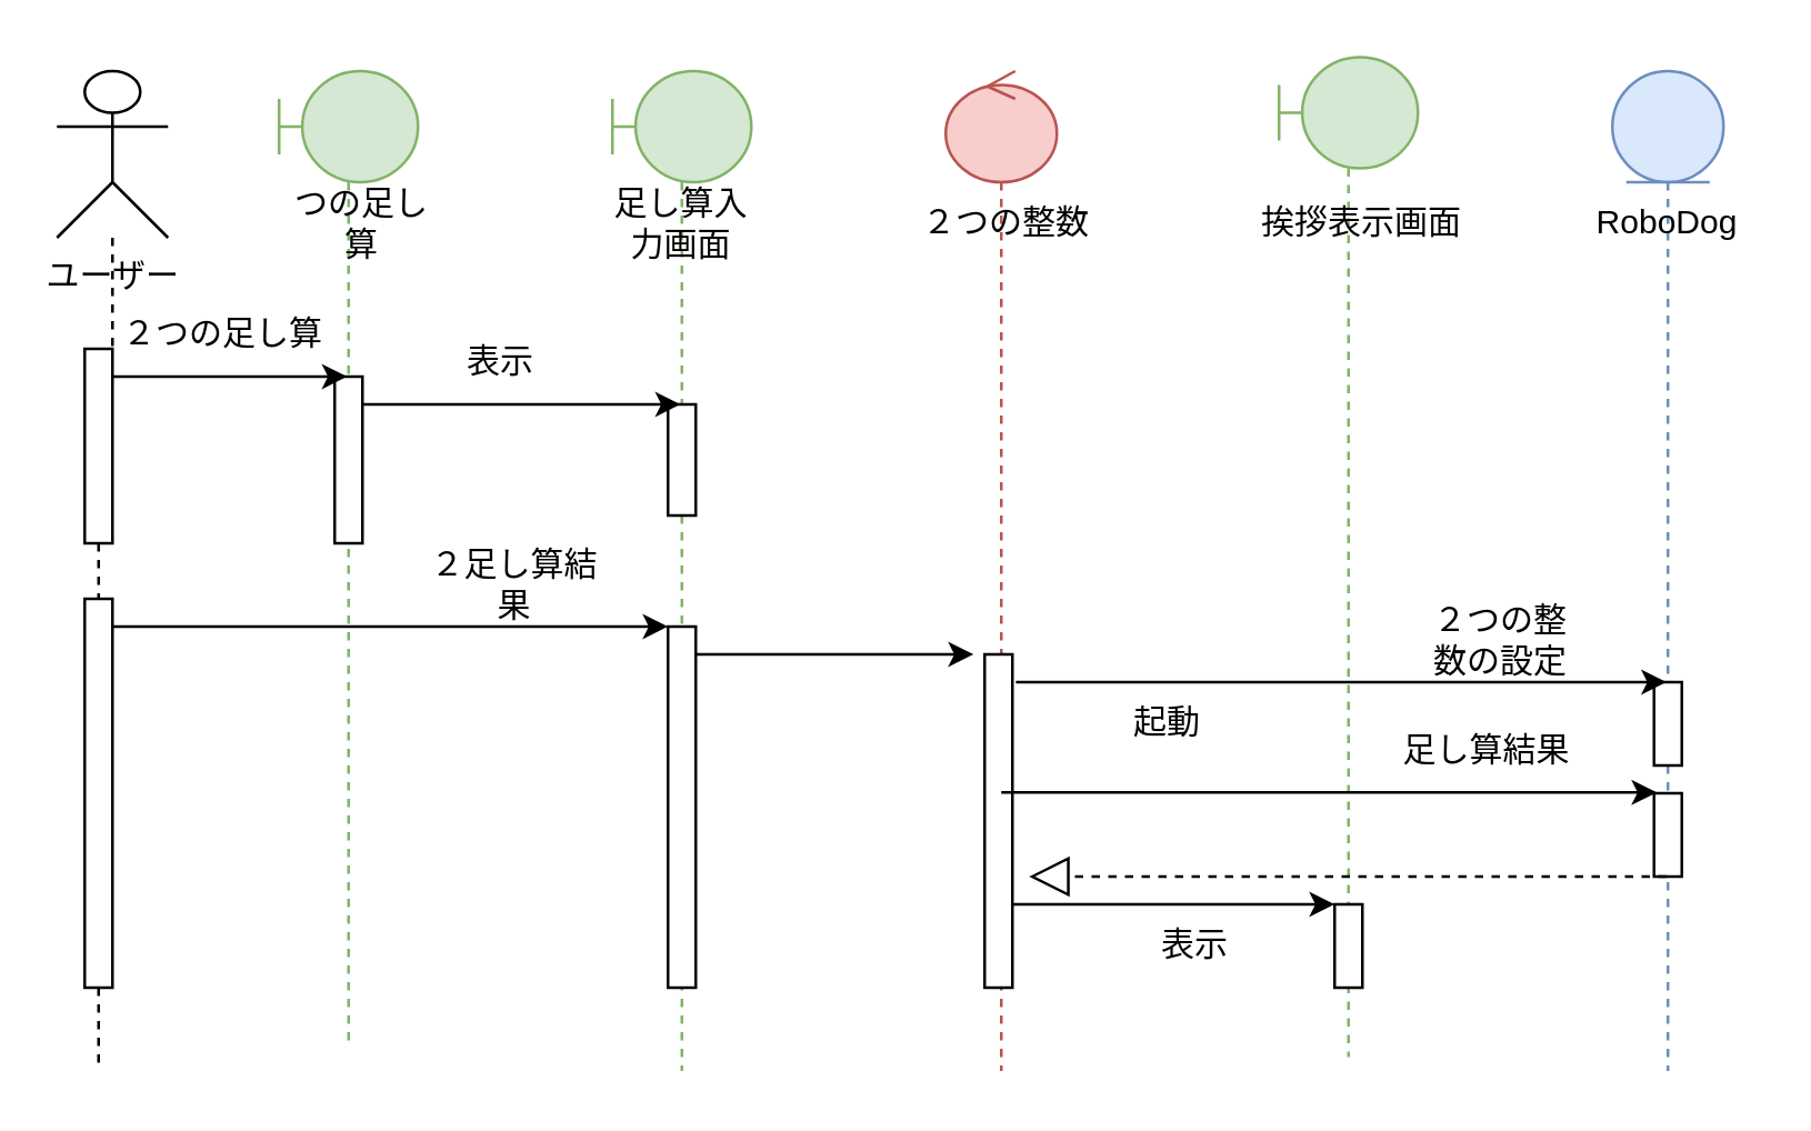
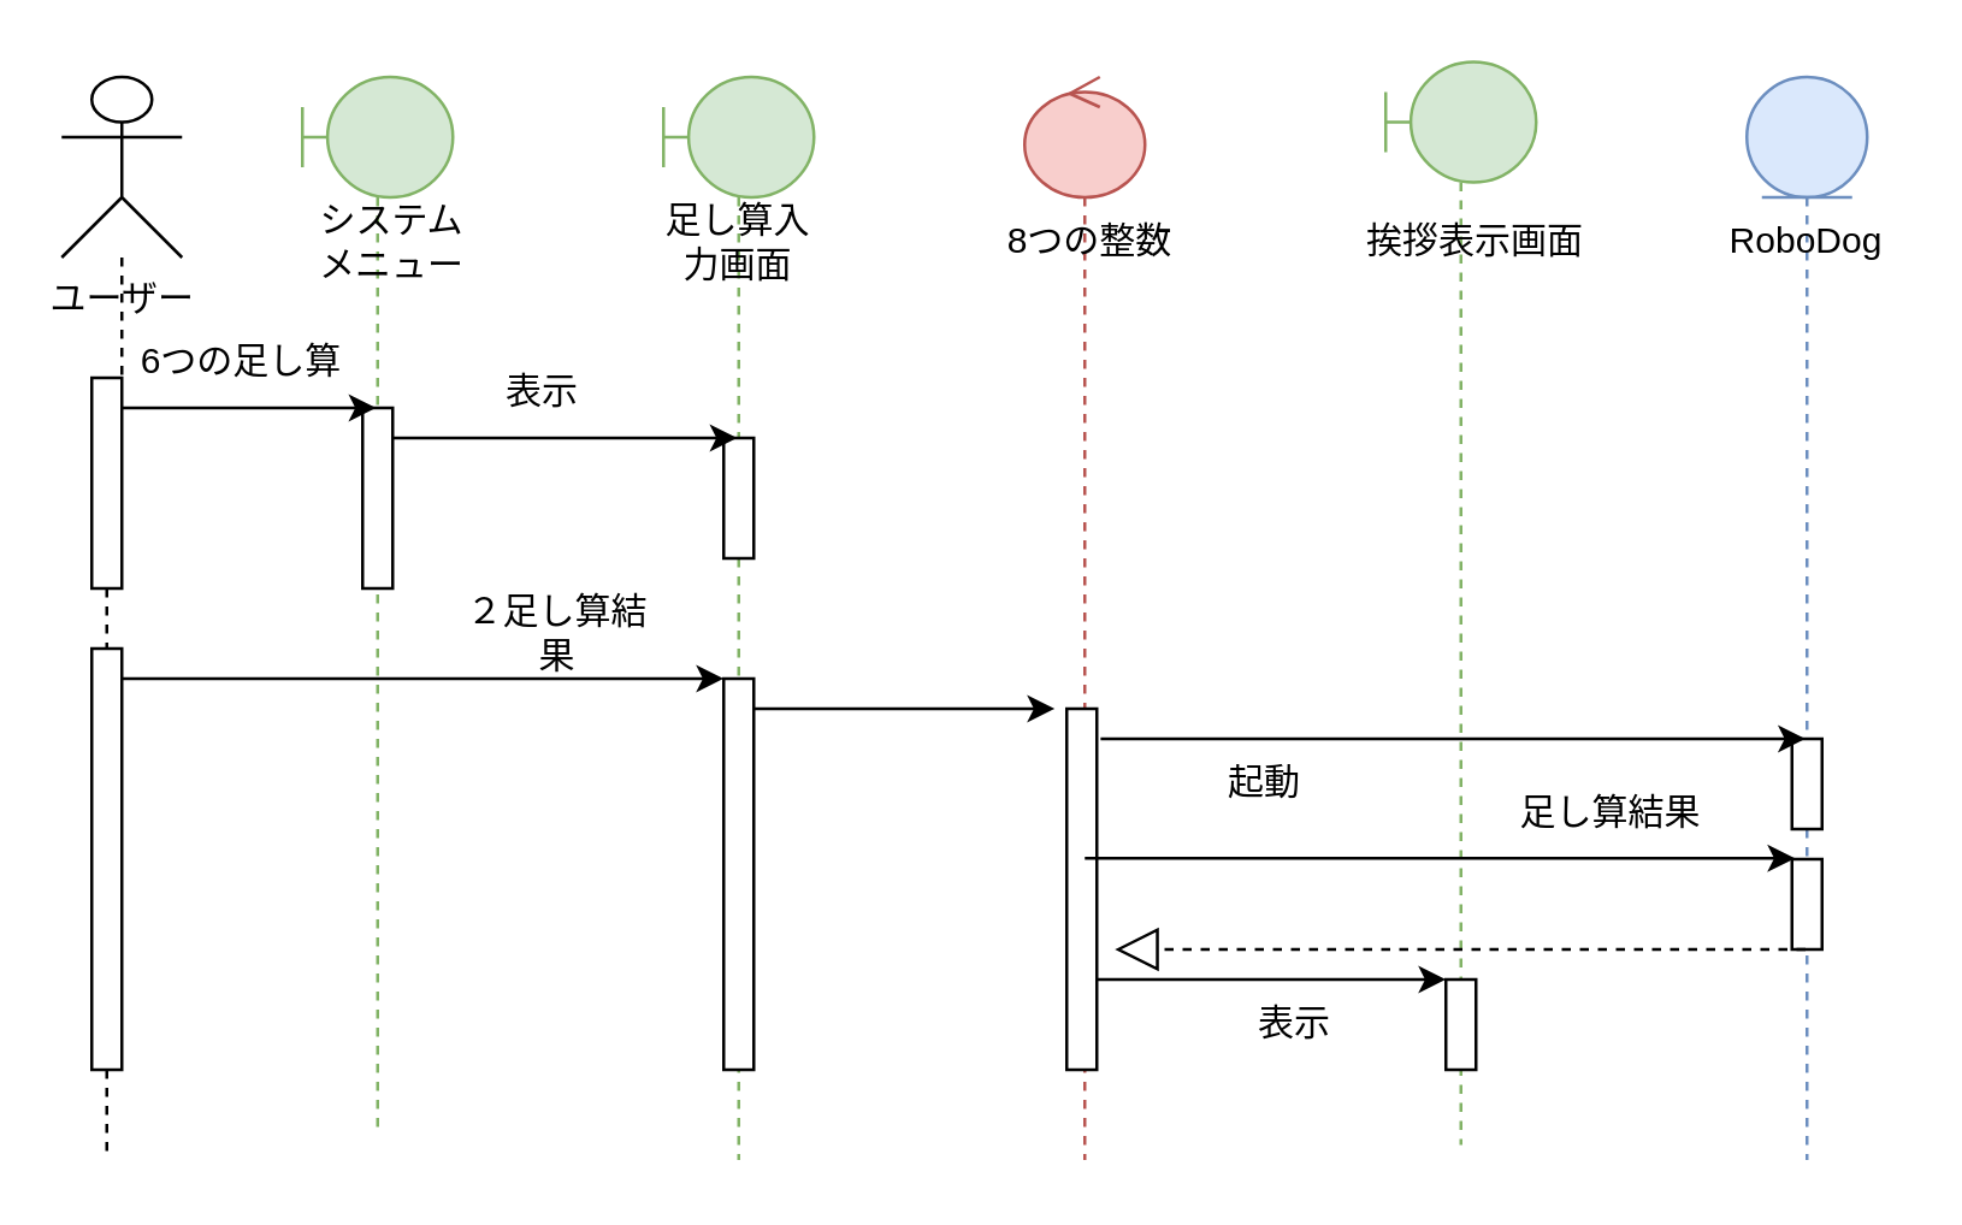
  <mxCell id="0" />
  <mxCell id="1" parent="0" />
  <mxCell id="2" value="ユーザー" style="shape=umlActor;verticalLabelPosition=bottom;verticalAlign=top;html=1;outlineConnect=0;" vertex="1" parent="1"><mxGeometry x="20" y="25" width="40" height="60" as="geometry" /></mxCell>
  <mxCell id="3" value="" style="endArrow=none;dashed=1;html=1;rounded=0;" edge="1" parent="1" source="24"><mxGeometry width="50" height="50" relative="1" as="geometry"><mxPoint x="40" y="125" as="sourcePoint" /><mxPoint x="35" y="385" as="targetPoint" /></mxGeometry></mxCell>
  <mxCell id="4" value="" style="shape=umlLifeline;perimeter=lifelinePerimeter;whiteSpace=wrap;html=1;container=1;dropTarget=0;collapsible=0;recursiveResize=0;outlineConnect=0;portConstraint=eastwest;newEdgeStyle={&quot;curved&quot;:0,&quot;rounded&quot;:0};participant=umlBoundary;fillColor=#d5e8d4;strokeColor=#82b366;" vertex="1" parent="1"><mxGeometry x="220" y="25" width="50" height="360" as="geometry" /></mxCell>
  <mxCell id="5" value="" style="html=1;points=[[0,0,0,0,5],[0,1,0,0,-5],[1,0,0,0,5],[1,1,0,0,-5]];perimeter=orthogonalPerimeter;outlineConnect=0;targetShapes=umlLifeline;portConstraint=eastwest;newEdgeStyle={&quot;curved&quot;:0,&quot;rounded&quot;:0};" vertex="1" parent="4"><mxGeometry x="20" y="120" width="10" height="40" as="geometry" /></mxCell>
  <mxCell id="6" value="" style="html=1;points=[[0,0,0,0,5],[0,1,0,0,-5],[1,0,0,0,5],[1,1,0,0,-5]];perimeter=orthogonalPerimeter;outlineConnect=0;targetShapes=umlLifeline;portConstraint=eastwest;newEdgeStyle={&quot;curved&quot;:0,&quot;rounded&quot;:0};" vertex="1" parent="4"><mxGeometry x="20" y="200" width="10" height="130" as="geometry" /></mxCell>
  <mxCell id="7" value="" style="shape=umlLifeline;perimeter=lifelinePerimeter;whiteSpace=wrap;html=1;container=1;dropTarget=0;collapsible=0;recursiveResize=0;outlineConnect=0;portConstraint=eastwest;newEdgeStyle={&quot;curved&quot;:0,&quot;rounded&quot;:0};participant=umlBoundary;fillColor=#d5e8d4;strokeColor=#82b366;" vertex="1" parent="1"><mxGeometry x="100" y="25" width="50" height="350" as="geometry" /></mxCell>
  <mxCell id="8" value="" style="html=1;points=[[0,0,0,0,5],[0,1,0,0,-5],[1,0,0,0,5],[1,1,0,0,-5]];perimeter=orthogonalPerimeter;outlineConnect=0;targetShapes=umlLifeline;portConstraint=eastwest;newEdgeStyle={&quot;curved&quot;:0,&quot;rounded&quot;:0};" vertex="1" parent="7"><mxGeometry x="20" y="110" width="10" height="60" as="geometry" /></mxCell>
  <mxCell id="9" value="" style="shape=umlLifeline;perimeter=lifelinePerimeter;whiteSpace=wrap;html=1;container=1;dropTarget=0;collapsible=0;recursiveResize=0;outlineConnect=0;portConstraint=eastwest;newEdgeStyle={&quot;curved&quot;:0,&quot;rounded&quot;:0};participant=umlEntity;fillColor=#dae8fc;strokeColor=#6c8ebf;" vertex="1" parent="1"><mxGeometry x="580" y="25" width="40" height="360" as="geometry" /></mxCell>
  <mxCell id="10" value="" style="html=1;points=[[0,0,0,0,5],[0,1,0,0,-5],[1,0,0,0,5],[1,1,0,0,-5]];perimeter=orthogonalPerimeter;outlineConnect=0;targetShapes=umlLifeline;portConstraint=eastwest;newEdgeStyle={&quot;curved&quot;:0,&quot;rounded&quot;:0};" vertex="1" parent="9"><mxGeometry x="15" y="260" width="10" height="30" as="geometry" /></mxCell>
  <mxCell id="11" value="" style="html=1;points=[[0,0,0,0,5],[0,1,0,0,-5],[1,0,0,0,5],[1,1,0,0,-5]];perimeter=orthogonalPerimeter;outlineConnect=0;targetShapes=umlLifeline;portConstraint=eastwest;newEdgeStyle={&quot;curved&quot;:0,&quot;rounded&quot;:0};" vertex="1" parent="9"><mxGeometry x="15" y="220" width="10" height="30" as="geometry" /></mxCell>
  <mxCell id="12" value="" style="shape=umlLifeline;perimeter=lifelinePerimeter;whiteSpace=wrap;html=1;container=1;dropTarget=0;collapsible=0;recursiveResize=0;outlineConnect=0;portConstraint=eastwest;newEdgeStyle={&quot;curved&quot;:0,&quot;rounded&quot;:0};participant=umlControl;fillColor=#f8cecc;strokeColor=#b85450;" vertex="1" parent="1"><mxGeometry x="340" y="25" width="40" height="360" as="geometry" /></mxCell>
  <mxCell id="13" value="" style="html=1;points=[[0,0,0,0,5],[0,1,0,0,-5],[1,0,0,0,5],[1,1,0,0,-5]];perimeter=orthogonalPerimeter;outlineConnect=0;targetShapes=umlLifeline;portConstraint=eastwest;newEdgeStyle={&quot;curved&quot;:0,&quot;rounded&quot;:0};" vertex="1" parent="12"><mxGeometry x="14" y="210" width="10" height="120" as="geometry" /></mxCell>
  <mxCell id="14" value="" style="shape=umlLifeline;perimeter=lifelinePerimeter;whiteSpace=wrap;html=1;container=1;dropTarget=0;collapsible=0;recursiveResize=0;outlineConnect=0;portConstraint=eastwest;newEdgeStyle={&quot;curved&quot;:0,&quot;rounded&quot;:0};participant=umlBoundary;fillColor=#d5e8d4;strokeColor=#82b366;" vertex="1" parent="1"><mxGeometry x="460" y="20" width="50" height="360" as="geometry" /></mxCell>
  <mxCell id="15" value="" style="html=1;points=[[0,0,0,0,5],[0,1,0,0,-5],[1,0,0,0,5],[1,1,0,0,-5]];perimeter=orthogonalPerimeter;outlineConnect=0;targetShapes=umlLifeline;portConstraint=eastwest;newEdgeStyle={&quot;curved&quot;:0,&quot;rounded&quot;:0};" vertex="1" parent="14"><mxGeometry x="20" y="305" width="10" height="30" as="geometry" /></mxCell>
- <mxCell id="16" value="つの足し算" style="text;html=1;align=center;verticalAlign=middle;whiteSpace=wrap;rounded=0;" vertex="1" parent="1"><mxGeometry x="100" y="65" width="60" height="30" as="geometry" /></mxCell>
+ <mxCell id="16" value="システムメニュー" style="text;html=1;align=center;verticalAlign=middle;whiteSpace=wrap;rounded=0;" vertex="1" parent="1"><mxGeometry x="100" y="65" width="60" height="30" as="geometry" /></mxCell>
  <mxCell id="17" value="足し算入力画面" style="text;html=1;align=center;verticalAlign=middle;whiteSpace=wrap;rounded=0;" vertex="1" parent="1"><mxGeometry x="215" y="65" width="60" height="30" as="geometry" /></mxCell>
- <mxCell id="18" value="２つの整数" style="text;html=1;align=center;verticalAlign=middle;whiteSpace=wrap;rounded=0;" vertex="1" parent="1"><mxGeometry x="324" y="65" width="76" height="30" as="geometry" /></mxCell>
+ <mxCell id="18" value="8つの整数" style="text;html=1;align=center;verticalAlign=middle;whiteSpace=wrap;rounded=0;" vertex="1" parent="1"><mxGeometry x="324" y="65" width="76" height="30" as="geometry" /></mxCell>
  <mxCell id="19" value="RoboDog" style="text;html=1;align=center;verticalAlign=middle;whiteSpace=wrap;rounded=0;" vertex="1" parent="1"><mxGeometry x="570" y="65" width="60" height="30" as="geometry" /></mxCell>
  <mxCell id="20" value="挨拶表示画面" style="text;html=1;align=center;verticalAlign=middle;whiteSpace=wrap;rounded=0;" vertex="1" parent="1"><mxGeometry x="450" y="65" width="80" height="30" as="geometry" /></mxCell>
  <mxCell id="21" value="" style="endArrow=none;dashed=1;html=1;rounded=0;" edge="1" parent="1" source="2" target="22"><mxGeometry width="50" height="50" relative="1" as="geometry"><mxPoint x="35" y="85" as="sourcePoint" /><mxPoint x="35" y="425" as="targetPoint" /></mxGeometry></mxCell>
  <mxCell id="22" value="" style="html=1;points=[[0,0,0,0,5],[0,1,0,0,-5],[1,0,0,0,5],[1,1,0,0,-5]];perimeter=orthogonalPerimeter;outlineConnect=0;targetShapes=umlLifeline;portConstraint=eastwest;newEdgeStyle={&quot;curved&quot;:0,&quot;rounded&quot;:0};" vertex="1" parent="1"><mxGeometry x="30" y="125" width="10" height="70" as="geometry" /></mxCell>
  <mxCell id="23" value="" style="endArrow=none;dashed=1;html=1;rounded=0;" edge="1" parent="1" source="22" target="24"><mxGeometry width="50" height="50" relative="1" as="geometry"><mxPoint x="35" y="205" as="sourcePoint" /><mxPoint x="35" y="425" as="targetPoint" /></mxGeometry></mxCell>
  <mxCell id="24" value="" style="html=1;points=[[0,0,0,0,5],[0,1,0,0,-5],[1,0,0,0,5],[1,1,0,0,-5]];perimeter=orthogonalPerimeter;outlineConnect=0;targetShapes=umlLifeline;portConstraint=eastwest;newEdgeStyle={&quot;curved&quot;:0,&quot;rounded&quot;:0};" vertex="1" parent="1"><mxGeometry x="30" y="215" width="10" height="140" as="geometry" /></mxCell>
  <mxCell id="25" value="" style="endArrow=classic;html=1;rounded=0;" edge="1" parent="1"><mxGeometry width="50" height="50" relative="1" as="geometry"><mxPoint x="40" y="135" as="sourcePoint" /><mxPoint x="124.5" y="135" as="targetPoint" /></mxGeometry></mxCell>
  <mxCell id="26" value="" style="endArrow=classic;html=1;rounded=0;" edge="1" parent="1" target="4"><mxGeometry width="50" height="50" relative="1" as="geometry"><mxPoint x="129.7" y="145" as="sourcePoint" /><mxPoint x="215" y="145" as="targetPoint" /></mxGeometry></mxCell>
- <mxCell id="27" value="２つの足し算" style="text;html=1;align=center;verticalAlign=middle;whiteSpace=wrap;rounded=0;" vertex="1" parent="1"><mxGeometry x="40" y="105" width="80" height="30" as="geometry" /></mxCell>
+ <mxCell id="27" value="6つの足し算" style="text;html=1;align=center;verticalAlign=middle;whiteSpace=wrap;rounded=0;" vertex="1" parent="1"><mxGeometry x="40" y="105" width="80" height="30" as="geometry" /></mxCell>
  <mxCell id="28" value="表示" style="text;html=1;align=center;verticalAlign=middle;whiteSpace=wrap;rounded=0;" vertex="1" parent="1"><mxGeometry x="150" y="115" width="60" height="30" as="geometry" /></mxCell>
  <mxCell id="29" value="" style="endArrow=classic;html=1;rounded=0;" edge="1" parent="1" source="13" target="15"><mxGeometry width="50" height="50" relative="1" as="geometry"><mxPoint x="370" y="325" as="sourcePoint" /><mxPoint x="470" y="325" as="targetPoint" /></mxGeometry></mxCell>
  <mxCell id="30" value="表示" style="text;html=1;align=center;verticalAlign=middle;whiteSpace=wrap;rounded=0;" vertex="1" parent="1"><mxGeometry x="400" y="325" width="60" height="30" as="geometry" /></mxCell>
  <mxCell id="31" value="" style="endArrow=classic;html=1;rounded=0;" edge="1" parent="1" target="9"><mxGeometry width="50" height="50" relative="1" as="geometry"><mxPoint x="365.25" y="245" as="sourcePoint" /><mxPoint x="474.75" y="245" as="targetPoint" /></mxGeometry></mxCell>
  <mxCell id="32" value="" style="endArrow=classic;html=1;rounded=0;exitX=0.6;exitY=0.414;exitDx=0;exitDy=0;exitPerimeter=0;" edge="1" parent="1" source="13"><mxGeometry width="50" height="50" relative="1" as="geometry"><mxPoint x="370" y="285" as="sourcePoint" /><mxPoint x="596" y="284.71" as="targetPoint" /></mxGeometry></mxCell>
  <mxCell id="33" value="" style="endArrow=block;dashed=1;endFill=0;endSize=12;html=1;rounded=0;" edge="1" parent="1" source="9"><mxGeometry width="160" relative="1" as="geometry"><mxPoint x="489.65" y="315" as="sourcePoint" /><mxPoint x="370.005" y="315" as="targetPoint" /></mxGeometry></mxCell>
- <mxCell id="34" value="２つの整数の設定" style="text;html=1;align=center;verticalAlign=middle;whiteSpace=wrap;rounded=0;" vertex="1" parent="1"><mxGeometry x="510" y="215" width="60" height="30" as="geometry" /></mxCell>
  <mxCell id="35" value="足し算結果" style="text;html=1;align=center;verticalAlign=middle;whiteSpace=wrap;rounded=0;" vertex="1" parent="1"><mxGeometry x="500" y="255" width="70" height="30" as="geometry" /></mxCell>
  <mxCell id="36" value="" style="endArrow=classic;html=1;rounded=0;" edge="1" parent="1" source="6"><mxGeometry width="50" height="50" relative="1" as="geometry"><mxPoint x="260" y="235" as="sourcePoint" /><mxPoint x="350" y="235" as="targetPoint" /></mxGeometry></mxCell>
  <mxCell id="37" value="起動" style="text;html=1;align=center;verticalAlign=middle;whiteSpace=wrap;rounded=0;" vertex="1" parent="1"><mxGeometry x="390" y="245" width="60" height="30" as="geometry" /></mxCell>
  <mxCell id="38" value="" style="endArrow=classic;html=1;rounded=0;" edge="1" parent="1"><mxGeometry width="50" height="50" relative="1" as="geometry"><mxPoint x="40" y="225" as="sourcePoint" /><mxPoint x="240" y="225" as="targetPoint" /></mxGeometry></mxCell>
  <mxCell id="39" value="２足し算結果" style="text;html=1;align=center;verticalAlign=middle;whiteSpace=wrap;rounded=0;" vertex="1" parent="1"><mxGeometry x="150" y="195" width="70" height="30" as="geometry" /></mxCell>
